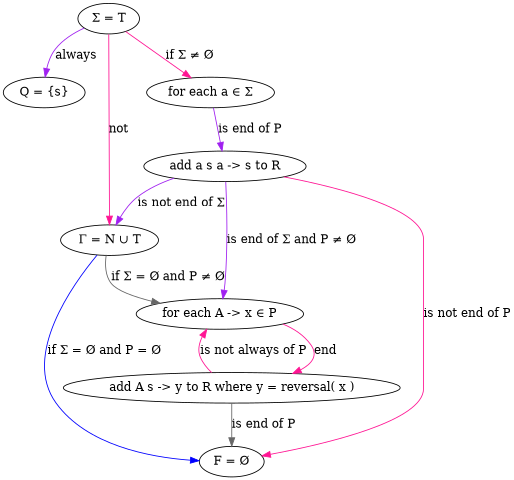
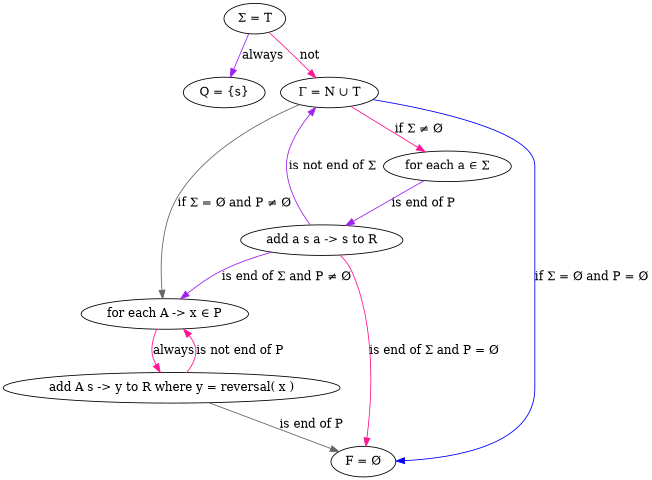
  digraph {
    edge [color=deeppink]
    "Σ = T"
    "Q = {s}"
    "Γ = N ∪ T"
    "for each a ∈ Σ"
    "for each A -> x ∈ P"
    "F = Ø"
    "add a s a -> s to R"
    "add A s -> y to R where y = reversal( x )"
    "Σ = T" -> "Q = {s}" [color=purple label=always]
    "Σ = T" -> "Γ = N ∪ T" [label=not]
-   "Σ = T" -> "for each a ∈ Σ" [label="if Σ ≠ Ø"]
+   "Γ = N ∪ T" -> "for each a ∈ Σ" [label="if Σ ≠ Ø"]
    "Γ = N ∪ T" -> "for each A -> x ∈ P" [color=gray40 label="if Σ = Ø and P ≠ Ø"]
    "Γ = N ∪ T" -> "F = Ø" [color=blue label="if Σ = Ø and P = Ø"]
    "for each a ∈ Σ" -> "add a s a -> s to R" [color=purple label="is end of P"]
-   "for each A -> x ∈ P" -> "add A s -> y to R where y = reversal( x )" [label=end]
+   "for each A -> x ∈ P" -> "add A s -> y to R where y = reversal( x )" [label=always]
    "add a s a -> s to R" -> "Γ = N ∪ T" [color=purple label="is not end of Σ"]
    "add a s a -> s to R" -> "for each A -> x ∈ P" [color=purple label="is end of Σ and P ≠ Ø"]
-   "add a s a -> s to R" -> "F = Ø" [label="is not end of P"]
-   "add A s -> y to R where y = reversal( x )" -> "for each A -> x ∈ P" [label="is not always of P"]
+   "add a s a -> s to R" -> "F = Ø" [label="is end of Σ and P = Ø"]
+   "add A s -> y to R where y = reversal( x )" -> "for each A -> x ∈ P" [label="is not end of P"]
    "add A s -> y to R where y = reversal( x )" -> "F = Ø" [color=gray40 label="is end of P"]
  }
